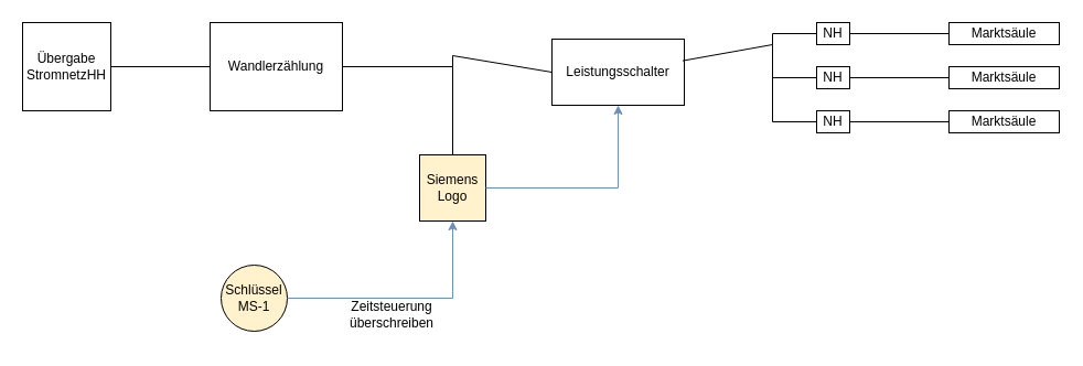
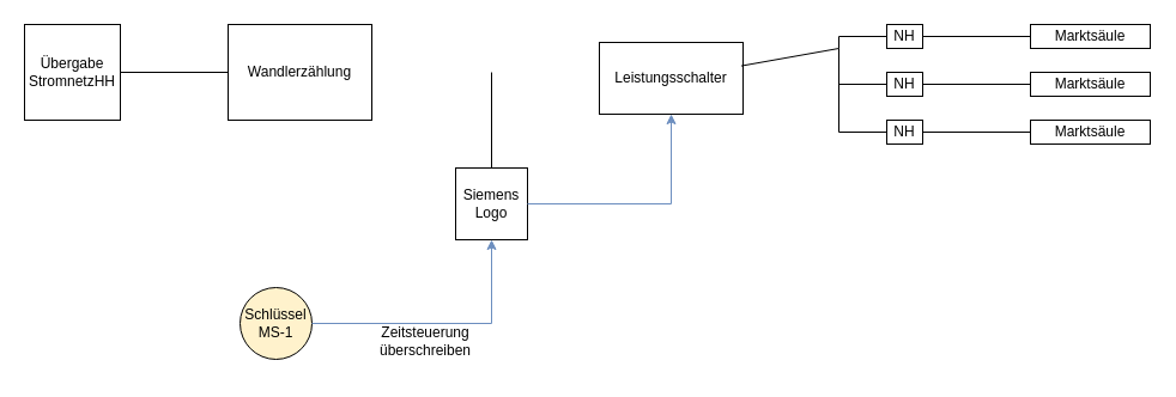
  <mxCell id="0" />
  <mxCell id="1" parent="0" />
  <mxCell id="2" value="Übergabe StromnetzHH" style="whiteSpace=wrap;html=1;aspect=fixed;" vertex="1" parent="1"><mxGeometry x="20" y="20" width="80" height="80" as="geometry" /></mxCell>
  <mxCell id="3" value="Wandlerzählung" style="rounded=0;whiteSpace=wrap;html=1;" vertex="1" parent="1"><mxGeometry x="190" y="20" width="120" height="80" as="geometry" /></mxCell>
  <mxCell id="4" value="" style="endArrow=none;html=1;rounded=0;exitX=1;exitY=0.5;exitDx=0;exitDy=0;entryX=0;entryY=0.5;entryDx=0;entryDy=0;" edge="1" parent="1" source="2" target="3"><mxGeometry width="50" height="50" relative="1" as="geometry"><mxPoint x="330" y="180" as="sourcePoint" /><mxPoint x="380" y="130" as="targetPoint" /></mxGeometry></mxCell>
  <mxCell id="5" value="Leistungsschalter" style="rounded=0;whiteSpace=wrap;html=1;" vertex="1" parent="1"><mxGeometry x="500" y="35" width="120" height="60" as="geometry" /></mxCell>
  <mxCell id="6" value="NH" style="rounded=0;whiteSpace=wrap;html=1;" vertex="1" parent="1"><mxGeometry x="740" y="20" width="30" height="20" as="geometry" /></mxCell>
  <mxCell id="7" value="Marktsäule" style="rounded=0;whiteSpace=wrap;html=1;" vertex="1" parent="1"><mxGeometry x="860" y="20" width="100" height="20" as="geometry" /></mxCell>
  <mxCell id="8" value="" style="endArrow=none;html=1;rounded=0;exitX=0.987;exitY=0.327;exitDx=0;exitDy=0;exitPerimeter=0;entryX=0;entryY=0.5;entryDx=0;entryDy=0;" edge="1" parent="1" source="5" target="6"><mxGeometry width="50" height="50" relative="1" as="geometry"><mxPoint x="720" y="130" as="sourcePoint" /><mxPoint x="770" y="80" as="targetPoint" /><Array as="points"><mxPoint x="700" y="40" /><mxPoint x="700" y="30" /></Array></mxGeometry></mxCell>
  <mxCell id="9" value="" style="endArrow=none;html=1;rounded=0;entryX=0;entryY=0.5;entryDx=0;entryDy=0;exitX=1;exitY=0.5;exitDx=0;exitDy=0;" edge="1" parent="1" source="6" target="7"><mxGeometry width="50" height="50" relative="1" as="geometry"><mxPoint x="720" y="130" as="sourcePoint" /><mxPoint x="770" y="80" as="targetPoint" /></mxGeometry></mxCell>
- <mxCell id="10" value="Siemens Logo" style="rounded=0;whiteSpace=wrap;html=1;fillColor=#fff2cc;" vertex="1" parent="1"><mxGeometry x="380" y="140" width="60" height="60" as="geometry" /></mxCell>
- <mxCell id="11" value="" style="endArrow=none;html=1;rounded=0;exitX=1;exitY=0.5;exitDx=0;exitDy=0;entryX=0;entryY=0.5;entryDx=0;entryDy=0;" edge="1" parent="1" source="3" target="5"><mxGeometry width="50" height="50" relative="1" as="geometry"><mxPoint x="330" y="80" as="sourcePoint" /><mxPoint x="380" y="30" as="targetPoint" /><Array as="points"><mxPoint x="410" y="60" /><mxPoint x="410" y="50" /></Array></mxGeometry></mxCell>
+ <mxCell id="10" value="Siemens Logo" style="rounded=0;whiteSpace=wrap;html=1;" vertex="1" parent="1"><mxGeometry x="380" y="140" width="60" height="60" as="geometry" /></mxCell>
  <mxCell id="12" value="" style="endArrow=none;html=1;rounded=0;exitX=0.5;exitY=0;exitDx=0;exitDy=0;" edge="1" parent="1" source="10"><mxGeometry width="50" height="50" relative="1" as="geometry"><mxPoint x="370" y="140" as="sourcePoint" /><mxPoint x="410" y="60" as="targetPoint" /></mxGeometry></mxCell>
  <mxCell id="13" value="" style="endArrow=classic;html=1;rounded=0;entryX=0.5;entryY=1;entryDx=0;entryDy=0;exitX=1;exitY=0.5;exitDx=0;exitDy=0;targetPerimeterSpacing=8;fillColor=#dae8fc;strokeColor=#6c8ebf;startArrow=none;startFill=0;endFill=1;" edge="1" parent="1" source="10" target="5"><mxGeometry width="50" height="50" relative="1" as="geometry"><mxPoint x="370" y="180" as="sourcePoint" /><mxPoint x="420" y="130" as="targetPoint" /><Array as="points"><mxPoint x="560" y="170" /></Array></mxGeometry></mxCell>
  <mxCell id="14" value="Schlüssel&lt;br&gt;MS-1" style="ellipse;whiteSpace=wrap;html=1;aspect=fixed;fillColor=#fff2cc;" vertex="1" parent="1"><mxGeometry x="200" y="240" width="60" height="60" as="geometry" /></mxCell>
  <mxCell id="15" value="" style="endArrow=classic;html=1;rounded=0;entryX=0.5;entryY=1;entryDx=0;entryDy=0;exitX=1;exitY=0.5;exitDx=0;exitDy=0;targetPerimeterSpacing=8;fillColor=#dae8fc;strokeColor=#6c8ebf;startArrow=none;startFill=0;endFill=1;" edge="1" parent="1" source="14" target="10"><mxGeometry width="50" height="50" relative="1" as="geometry"><mxPoint x="290" y="310" as="sourcePoint" /><mxPoint x="410" y="220" as="targetPoint" /><Array as="points"><mxPoint x="410" y="270" /></Array></mxGeometry></mxCell>
  <mxCell id="16" value="Zeitsteuerung überschreiben" style="text;html=1;strokeColor=none;fillColor=none;align=center;verticalAlign=middle;whiteSpace=wrap;rounded=0;" vertex="1" parent="1"><mxGeometry x="300" y="260" width="110" height="50" as="geometry" /></mxCell>
  <mxCell id="17" value="NH" style="rounded=0;whiteSpace=wrap;html=1;" vertex="1" parent="1"><mxGeometry x="740" y="60" width="30" height="20" as="geometry" /></mxCell>
  <mxCell id="18" value="Marktsäule" style="rounded=0;whiteSpace=wrap;html=1;" vertex="1" parent="1"><mxGeometry x="860" y="60" width="100" height="20" as="geometry" /></mxCell>
  <mxCell id="19" value="" style="endArrow=none;html=1;rounded=0;entryX=0;entryY=0.5;entryDx=0;entryDy=0;exitX=1;exitY=0.5;exitDx=0;exitDy=0;" edge="1" parent="1" source="17" target="18"><mxGeometry width="50" height="50" relative="1" as="geometry"><mxPoint x="720" y="170" as="sourcePoint" /><mxPoint x="770" y="120" as="targetPoint" /></mxGeometry></mxCell>
  <mxCell id="20" value="NH" style="rounded=0;whiteSpace=wrap;html=1;" vertex="1" parent="1"><mxGeometry x="740" y="100" width="30" height="20" as="geometry" /></mxCell>
  <mxCell id="21" value="Marktsäule" style="rounded=0;whiteSpace=wrap;html=1;" vertex="1" parent="1"><mxGeometry x="860" y="100" width="100" height="20" as="geometry" /></mxCell>
  <mxCell id="22" value="" style="endArrow=none;html=1;rounded=0;entryX=0;entryY=0.5;entryDx=0;entryDy=0;exitX=1;exitY=0.5;exitDx=0;exitDy=0;" edge="1" parent="1" source="20" target="21"><mxGeometry width="50" height="50" relative="1" as="geometry"><mxPoint x="720" y="210" as="sourcePoint" /><mxPoint x="770" y="160" as="targetPoint" /></mxGeometry></mxCell>
  <mxCell id="23" value="" style="endArrow=none;html=1;rounded=0;exitX=0;exitY=0.5;exitDx=0;exitDy=0;" edge="1" parent="1" source="20"><mxGeometry width="50" height="50" relative="1" as="geometry"><mxPoint x="700" y="110" as="sourcePoint" /><mxPoint x="700" y="40" as="targetPoint" /><Array as="points"><mxPoint x="700" y="110" /></Array></mxGeometry></mxCell>
  <mxCell id="24" value="" style="endArrow=none;html=1;rounded=0;entryX=0;entryY=0.5;entryDx=0;entryDy=0;" edge="1" parent="1" target="17"><mxGeometry width="50" height="50" relative="1" as="geometry"><mxPoint x="700" y="70" as="sourcePoint" /><mxPoint x="710" y="110" as="targetPoint" /></mxGeometry></mxCell>
